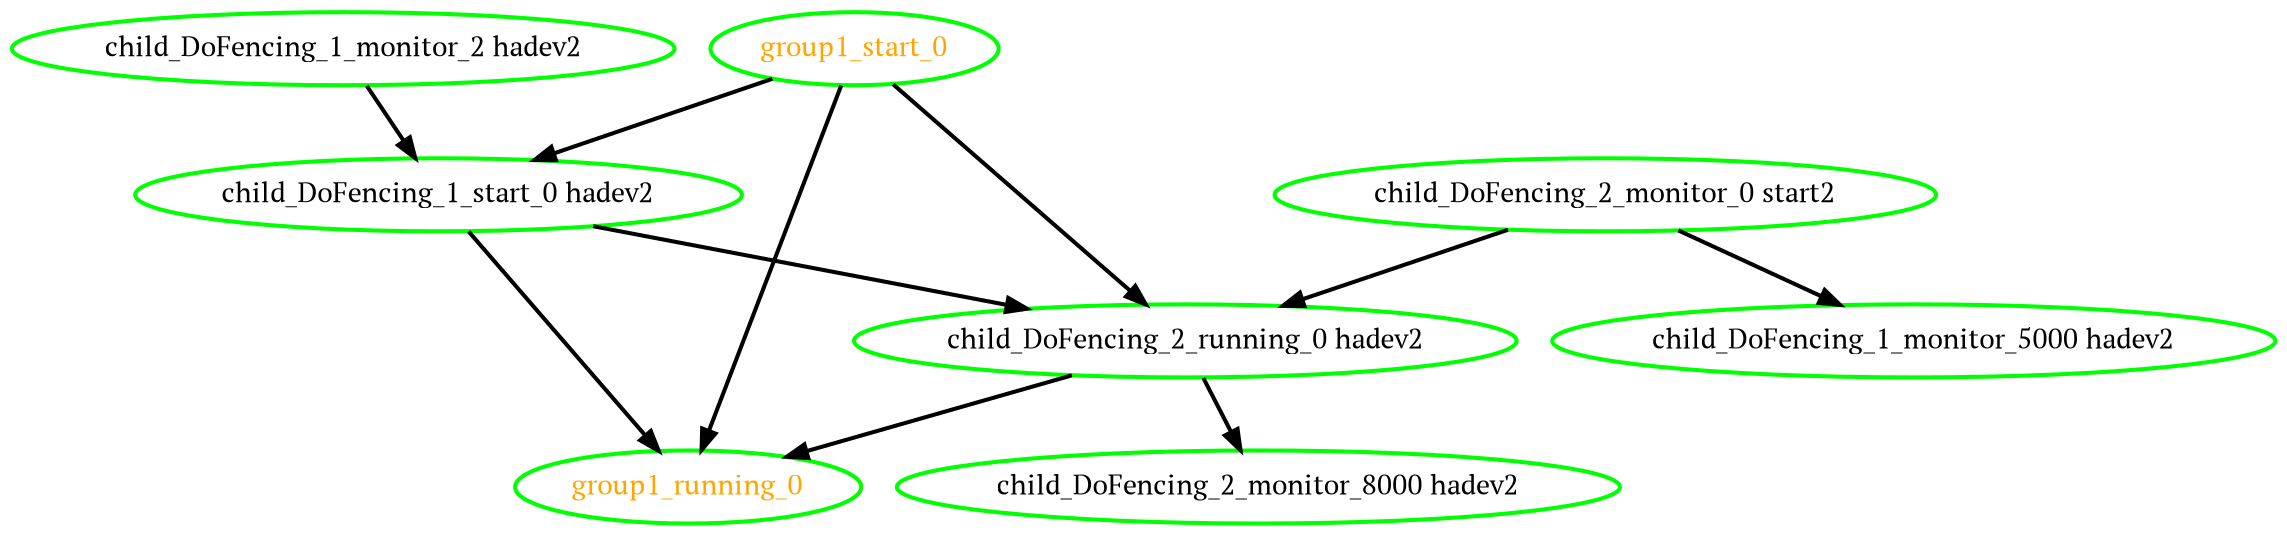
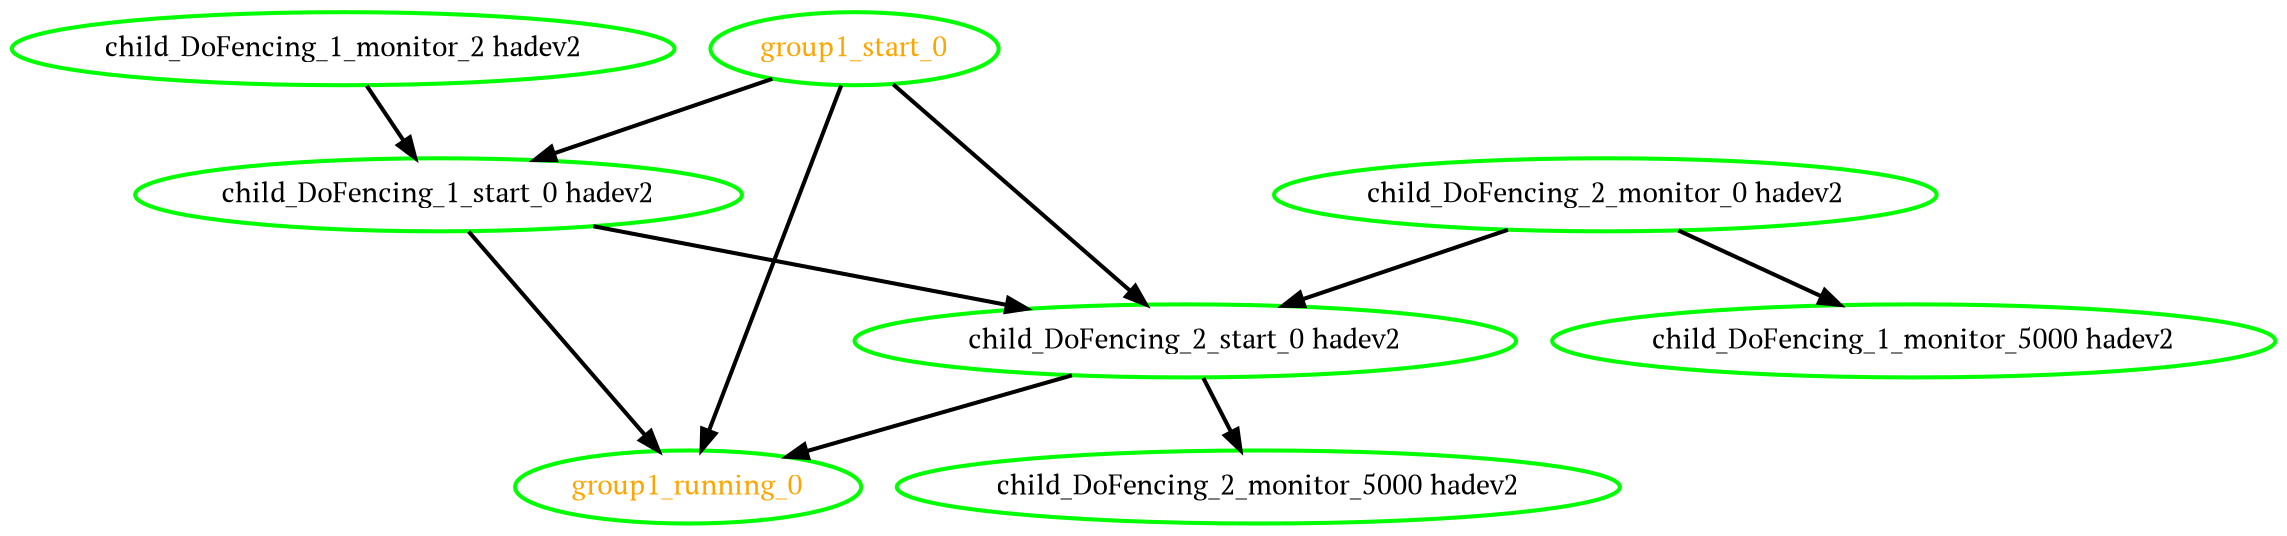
  digraph {
    fontname="PT Serif"
    node [color=green fontcolor=black fontname="PT Serif" style=bold]
    edge [fontname="PT Serif" style=bold]
    n1 [label="child_DoFencing_1_monitor_2 hadev2"]
    "child_DoFencing_1_start_0 hadev2"
-   "child_DoFencing_2_start_0 hadev2" [label="child_DoFencing_2_running_0 hadev2"]
+   "child_DoFencing_2_start_0 hadev2"
    group1_running_0 [fontcolor=orange]
-   "child_DoFencing_2_monitor_5000 hadev2" [label="child_DoFencing_2_monitor_8000 hadev2"]
-   "child_DoFencing_2_monitor_0 hadev2" [label="child_DoFencing_2_monitor_0 start2"]
+   "child_DoFencing_2_monitor_5000 hadev2"
+   "child_DoFencing_2_monitor_0 hadev2"
    "child_DoFencing_1_monitor_5000 hadev2"
    group1_start_0 [fontcolor=orange]
    n1 -> "child_DoFencing_1_start_0 hadev2"
    "child_DoFencing_1_start_0 hadev2" -> "child_DoFencing_2_start_0 hadev2"
    "child_DoFencing_1_start_0 hadev2" -> group1_running_0
    "child_DoFencing_2_start_0 hadev2" -> group1_running_0
    "child_DoFencing_2_start_0 hadev2" -> "child_DoFencing_2_monitor_5000 hadev2"
    "child_DoFencing_2_monitor_0 hadev2" -> "child_DoFencing_2_start_0 hadev2"
    "child_DoFencing_2_monitor_0 hadev2" -> "child_DoFencing_1_monitor_5000 hadev2"
    group1_start_0 -> "child_DoFencing_1_start_0 hadev2"
    group1_start_0 -> "child_DoFencing_2_start_0 hadev2"
    group1_start_0 -> group1_running_0
  }
